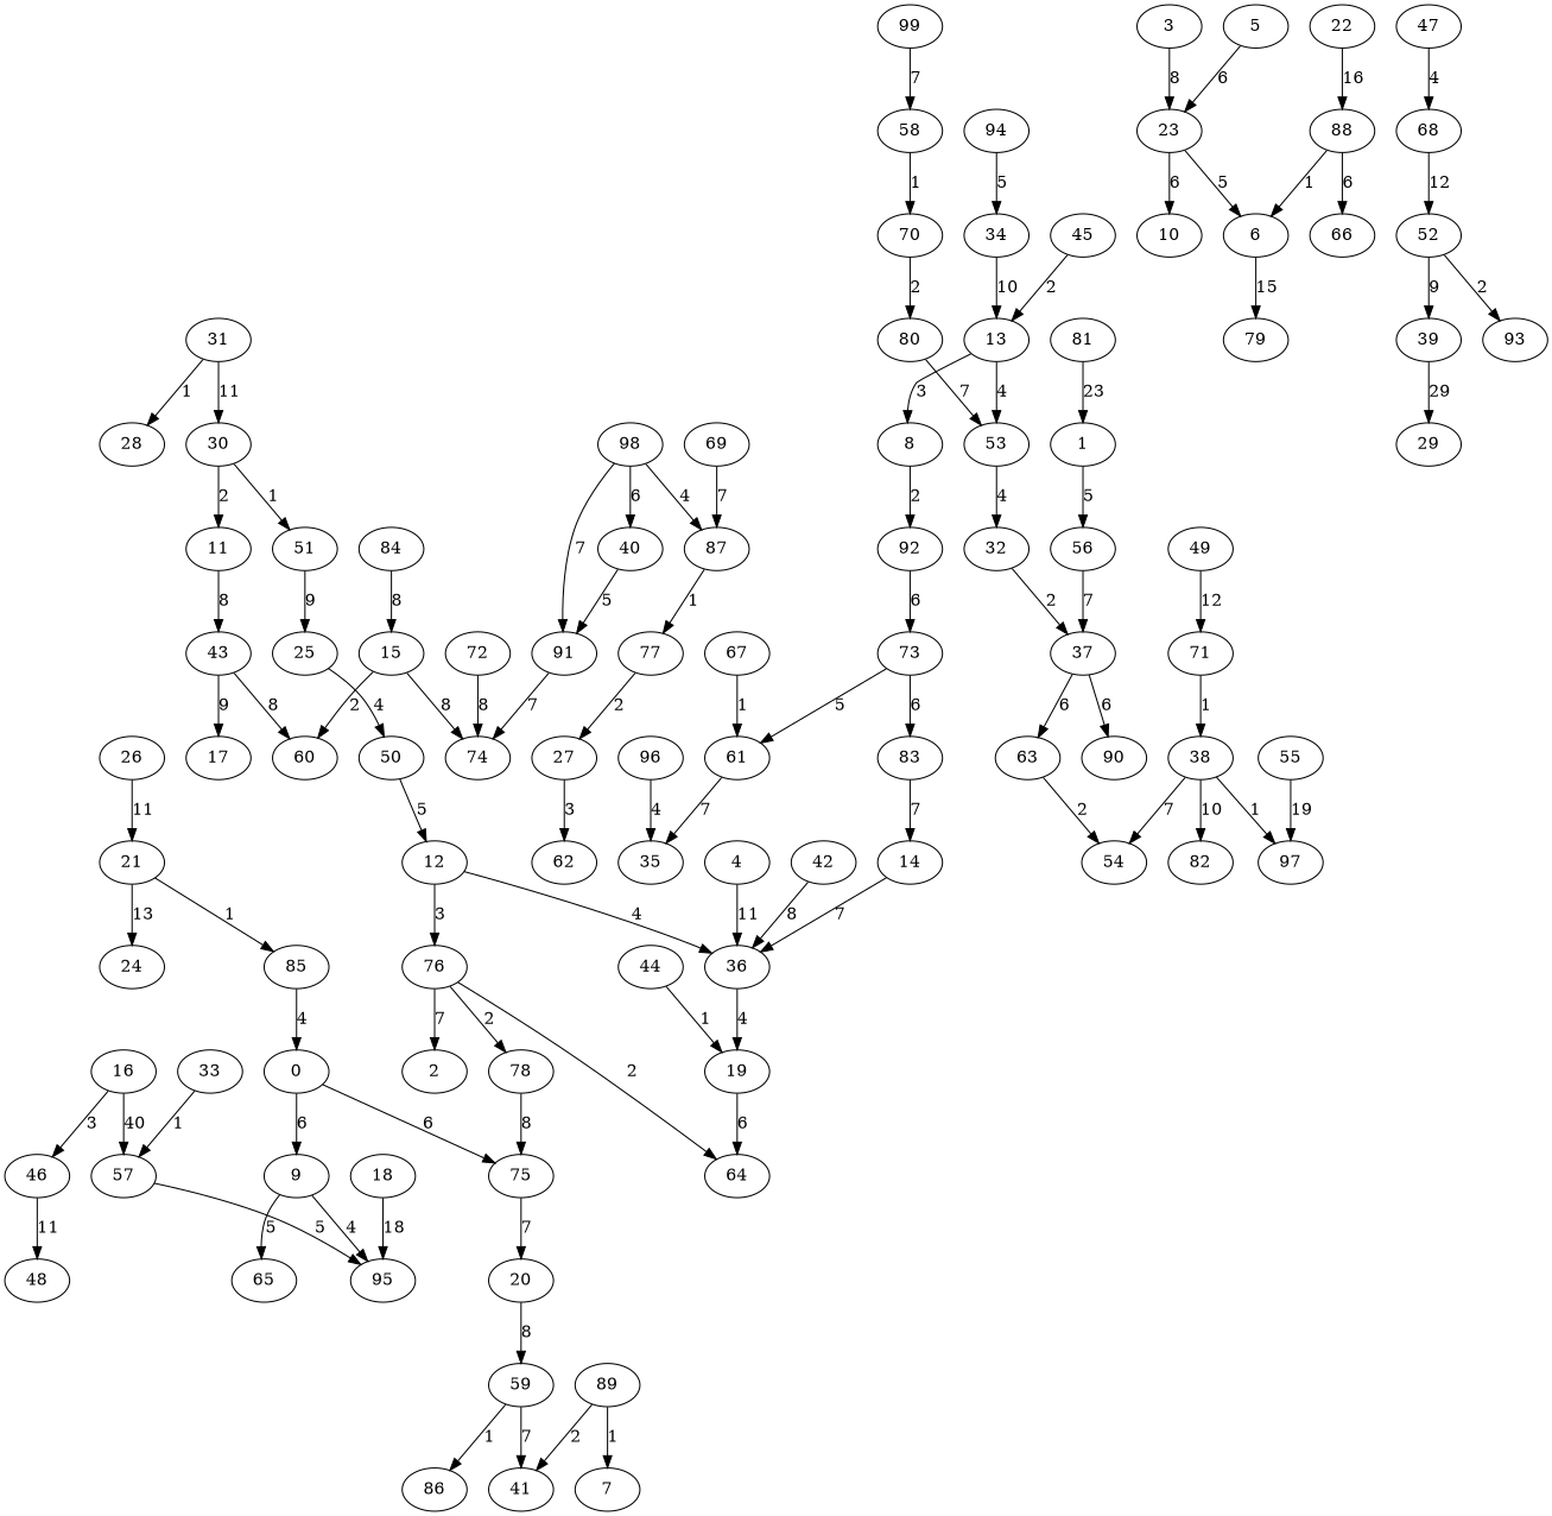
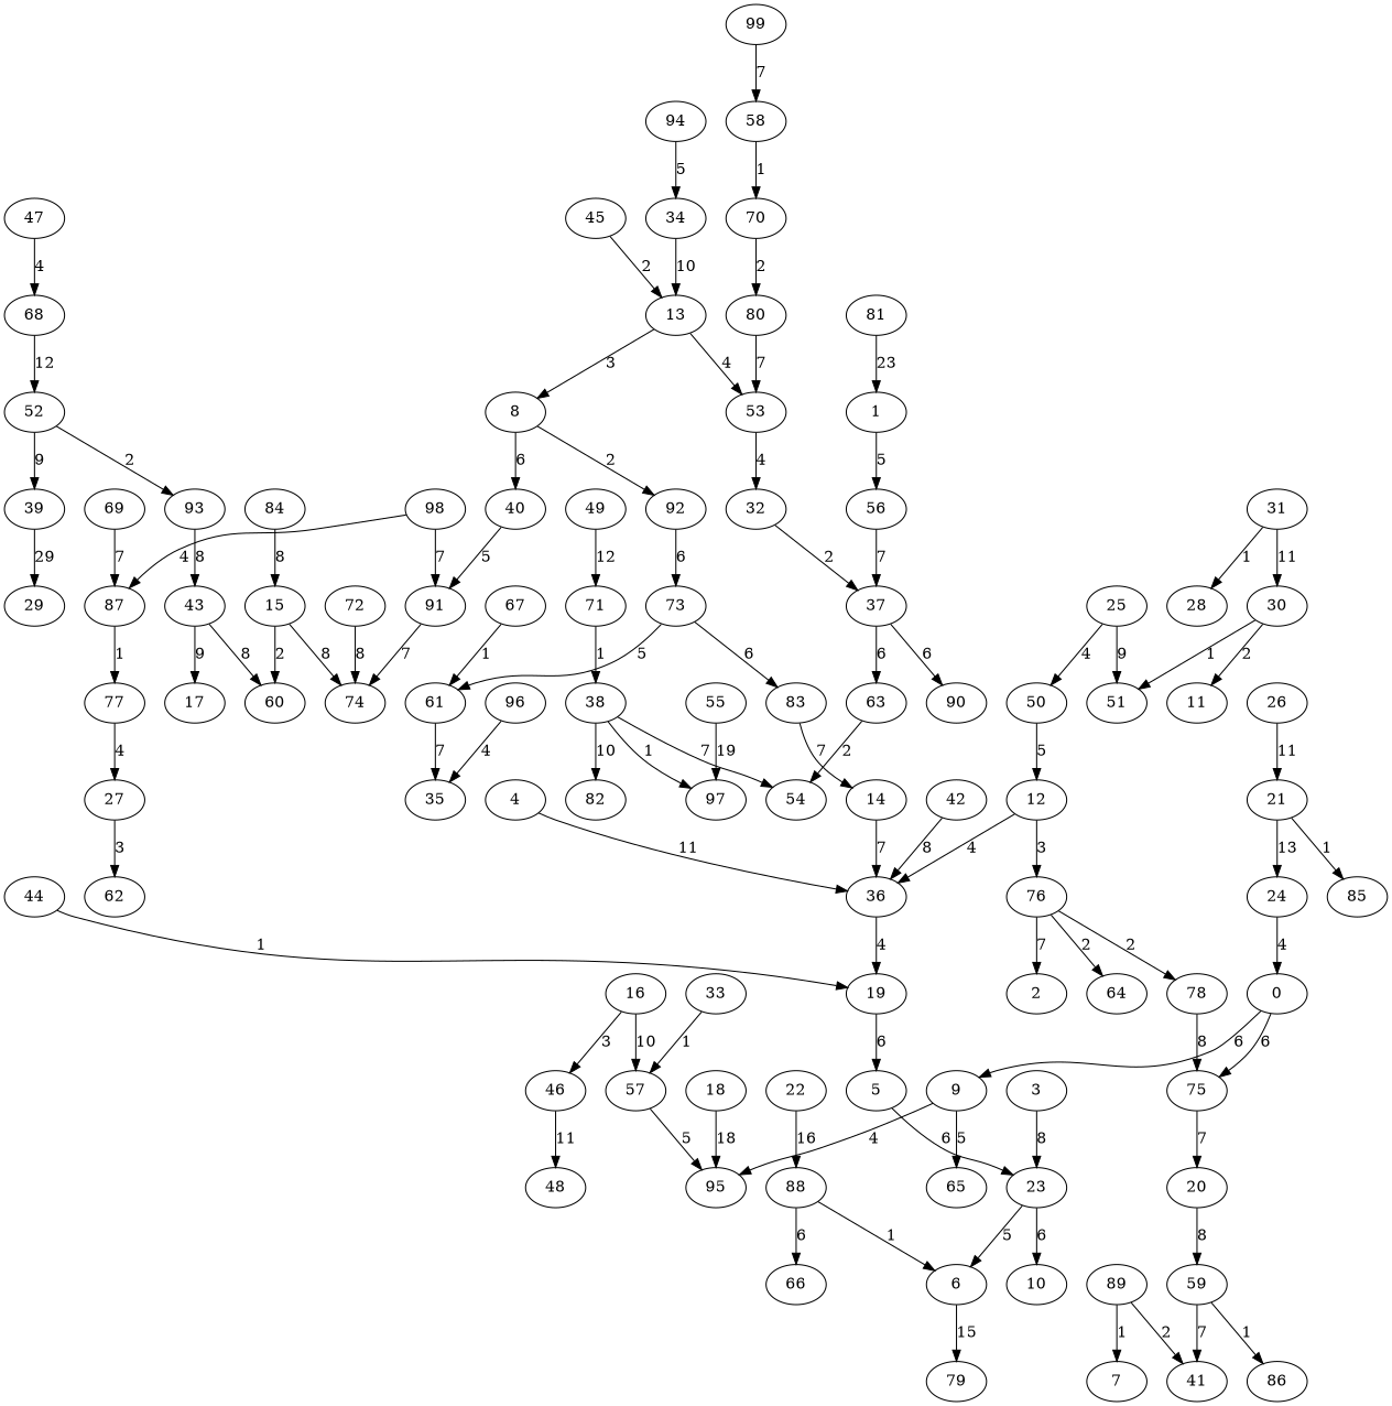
  digraph {
    edge [weight=1]
    0
    9
    75
    65
    95
    20
    1
    56
    37
    3
    23
    6
    10
    4
    36
    19
    5
    79
    8
    40
    92
    91
    73
    12
    76
    2
    64
    78
    13
    53
    32
    14
    15
    60
    74
    16
    46
    57
    48
    18
    59
    41
    86
    21
    24
    85
    22
    88
    66
    25
    50
    26
    27
    62
    30
    11
    51
    31
    28
    63
    90
    33
    34
    54
    38
    82
    97
    39
    29
    42
    43
    17
    44
    45
    47
    68
    52
    49
    71
    93
    55
    58
    70
    80
    61
    35
    67
    69
    87
    77
    72
    83
    81
    84
    89
    7
    94
    96
    98
    99
    0 -> 9 [label=6 weight=6]
    0 -> 75 [label=6]
    9 -> 65 [label=5 weight=5]
    9 -> 95 [label=4 weight=4]
    75 -> 20 [label=7 weight=7]
    20 -> 59 [label=8 weight=8]
    1 -> 56 [label=5 weight=5]
    56 -> 37 [label=7 weight=7]
    37 -> 63 [label=6 weight=6]
    37 -> 90 [label=6 weight=6]
    3 -> 23 [label=8 weight=8]
    23 -> 6 [label=5 weight=5]
    23 -> 10 [label=6 weight=6]
    6 -> 79 [label=15 weight=15]
    4 -> 36 [label=11 weight=11]
    36 -> 19 [label=4 weight=4]
-   19 -> 64 [label=6 weight=6]
+   19 -> 5 [label=6 weight=6]
    5 -> 23 [label=6 weight=6]
-   98 -> 40 [label=6 weight=6]
+   8 -> 40 [label=6 weight=6]
    8 -> 92 [label=2 weight=2]
    40 -> 91 [label=5 weight=5]
    92 -> 73 [label=6 weight=6]
    91 -> 74 [label=7 weight=7]
    73 -> 61 [label=5 weight=5]
    73 -> 83 [label=6 weight=6]
    12 -> 36 [label=4 weight=4]
    12 -> 76 [label=3 weight=3]
    76 -> 2 [label=7 weight=7]
    76 -> 64 [label=2 weight=2]
    76 -> 78 [label=2 weight=2]
    78 -> 75 [label=8 weight=8]
    13 -> 8 [label=3 weight=3]
    13 -> 53 [label=4 weight=4]
    53 -> 32 [label=4 weight=4]
    32 -> 37 [label=2 weight=2]
    14 -> 36 [label=7 weight=7]
    15 -> 60 [label=2 weight=2]
    15 -> 74 [label=8 weight=8]
    16 -> 46 [label=3 weight=3]
-   16 -> 57 [label=40 weight=10]
+   16 -> 57 [label=10 weight=10]
    46 -> 48 [label=11 weight=11]
    57 -> 95 [label=5 weight=5]
    18 -> 95 [label=18 weight=18]
    59 -> 41 [label=7 weight=7]
    59 -> 86 [label=1]
    21 -> 24 [label=13 weight=13]
    21 -> 85 [label=1]
-   85 -> 0 [label=4 weight=4]
+   24 -> 0 [label=4 weight=4]
    22 -> 88 [label=16 weight=16]
    88 -> 6 [label=1]
    88 -> 66 [label=6 weight=6]
    25 -> 50 [label=4 weight=4]
    50 -> 12 [label=5 weight=5]
    26 -> 21 [label=11 weight=11]
    27 -> 62 [label=3 weight=3]
    30 -> 11 [label=2 weight=2]
    30 -> 51 [label=1]
-   51 -> 25 [label=9 weight=9]
+   25 -> 51 [label=9 weight=9]
    31 -> 30 [label=11 weight=11]
    31 -> 28 [label=1]
    63 -> 54 [label=2 weight=2]
    33 -> 57 [label=1]
    34 -> 13 [label=10 weight=10]
    38 -> 54 [label=7 weight=7]
    38 -> 82 [label=10 weight=10]
    38 -> 97 [label=1]
    39 -> 29 [label=29 weight=29]
    42 -> 36 [label=8 weight=8]
    43 -> 60 [label=8 weight=8]
    43 -> 17 [label=9 weight=9]
    44 -> 19 [label=1]
    45 -> 13 [label=2 weight=2]
    47 -> 68 [label=4 weight=4]
    68 -> 52 [label=12 weight=12]
    52 -> 39 [label=9 weight=9]
    52 -> 93 [label=2 weight=2]
    49 -> 71 [label=12 weight=12]
    71 -> 38 [label=1]
-   11 -> 43 [label=8 weight=8]
+   93 -> 43 [label=8 weight=8]
    55 -> 97 [label=19 weight=19]
    58 -> 70 [label=1]
    70 -> 80 [label=2 weight=2]
    80 -> 53 [label=7 weight=7]
    61 -> 35 [label=7 weight=7]
    67 -> 61 [label=1]
    69 -> 87 [label=7 weight=7]
    87 -> 77 [label=1]
-   77 -> 27 [label=2 weight=2]
+   77 -> 27 [label=4 weight=2]
    72 -> 74 [label=8 weight=8]
    83 -> 14 [label=7 weight=7]
    81 -> 1 [label=23 weight=23]
    84 -> 15 [label=8 weight=8]
    89 -> 41 [label=2 weight=2]
    89 -> 7 [label=1]
    94 -> 34 [label=5 weight=5]
    96 -> 35 [label=4 weight=4]
    98 -> 91 [label=7 weight=7]
    98 -> 87 [label=4 weight=4]
    99 -> 58 [label=7 weight=7]
  }
